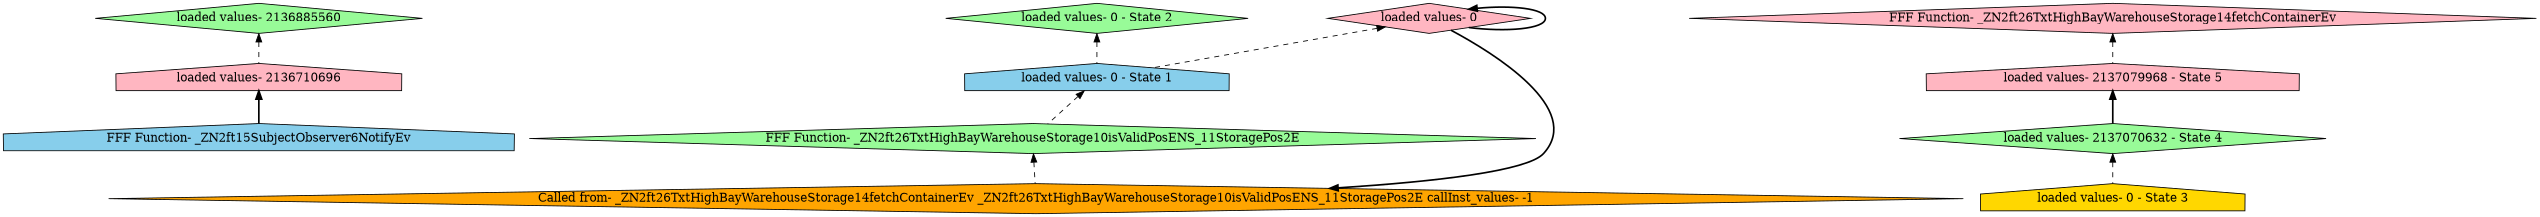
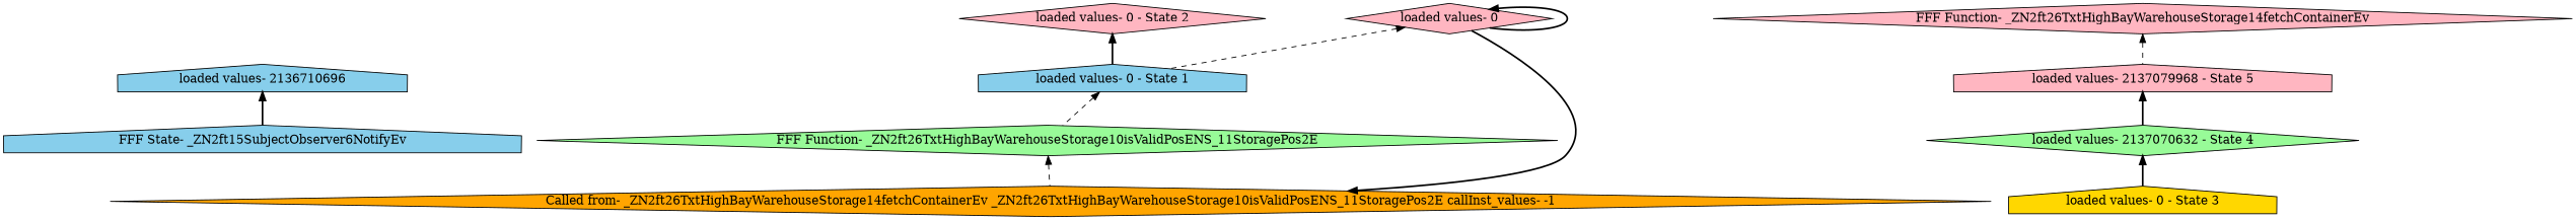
  digraph {
    node [fillcolor=palegreen shape=diamond style=filled]
    edge [dir=back style=dashed]
-   "loaded values- 2136710696" [fillcolor=lightpink shape=house]
-   "FFF Function- _ZN2ft15SubjectObserver6NotifyEv" [fillcolor=skyblue shape=house]
-   "loaded values- 2136885560"
+   "loaded values- 2136710696" [fillcolor=skyblue shape=house]
+   "FFF Function- _ZN2ft15SubjectObserver6NotifyEv" [fillcolor=skyblue shape=house label="FFF State- _ZN2ft15SubjectObserver6NotifyEv"]
    "loaded values- 0" [fillcolor=lightpink]
    "loaded values- 0 - State 1" [fillcolor=skyblue shape=house]
    "Called from- _ZN2ft26TxtHighBayWarehouseStorage14fetchContainerEv _ZN2ft26TxtHighBayWarehouseStorage10isValidPosENS_11StoragePos2E callInst_values- -1" [fillcolor=orange]
    "FFF Function- _ZN2ft26TxtHighBayWarehouseStorage10isValidPosENS_11StoragePos2E"
-   "loaded values- 0 - State 2"
+   "loaded values- 0 - State 2" [fillcolor=lightpink]
    "loaded values- 0 - State 3" [fillcolor=gold shape=house]
    "loaded values- 2137070632 - State 4"
    "loaded values- 2137079968 - State 5" [fillcolor=lightpink shape=house]
    "FFF Function- _ZN2ft26TxtHighBayWarehouseStorage14fetchContainerEv" [fillcolor=lightpink]
    "loaded values- 2136710696" -> "FFF Function- _ZN2ft15SubjectObserver6NotifyEv" [style=bold]
-   "loaded values- 2136885560" -> "loaded values- 2136710696"
    "loaded values- 0" -> "loaded values- 0" [style=bold]
    "loaded values- 0" -> "loaded values- 0 - State 1"
    "loaded values- 0 - State 1" -> "FFF Function- _ZN2ft26TxtHighBayWarehouseStorage10isValidPosENS_11StoragePos2E"
    "Called from- _ZN2ft26TxtHighBayWarehouseStorage14fetchContainerEv _ZN2ft26TxtHighBayWarehouseStorage10isValidPosENS_11StoragePos2E callInst_values- -1" -> "loaded values- 0" [style=bold]
    "FFF Function- _ZN2ft26TxtHighBayWarehouseStorage10isValidPosENS_11StoragePos2E" -> "Called from- _ZN2ft26TxtHighBayWarehouseStorage14fetchContainerEv _ZN2ft26TxtHighBayWarehouseStorage10isValidPosENS_11StoragePos2E callInst_values- -1"
-   "loaded values- 0 - State 2" -> "loaded values- 0 - State 1"
-   "loaded values- 2137070632 - State 4" -> "loaded values- 0 - State 3"
+   "loaded values- 0 - State 2" -> "loaded values- 0 - State 1" [style=bold]
+   "loaded values- 2137070632 - State 4" -> "loaded values- 0 - State 3" [style=bold]
    "loaded values- 2137079968 - State 5" -> "loaded values- 2137070632 - State 4" [style=bold]
    "FFF Function- _ZN2ft26TxtHighBayWarehouseStorage14fetchContainerEv" -> "loaded values- 2137079968 - State 5"
  }
